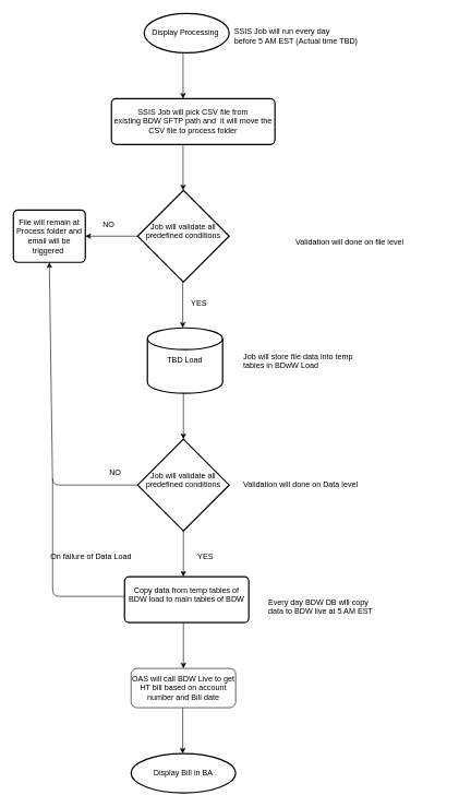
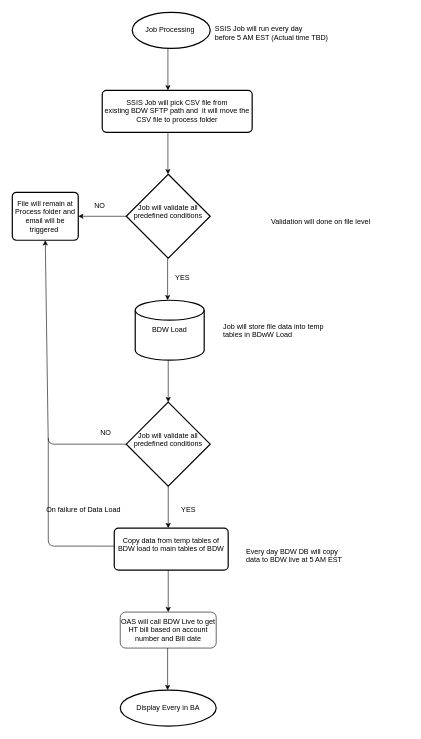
  <mxCell id="0" />
  <mxCell id="1" parent="0" />
- <mxCell id="2" value="Display Processing&amp;nbsp;" style="strokeWidth=2;html=1;shape=mxgraph.flowchart.start_1;whiteSpace=wrap;" parent="1" vertex="1"><mxGeometry x="220" y="20" width="130" height="60" as="geometry" /></mxCell>
+ <mxCell id="2" value="Job Processing&amp;nbsp;" style="strokeWidth=2;html=1;shape=mxgraph.flowchart.start_1;whiteSpace=wrap;" parent="1" vertex="1"><mxGeometry x="220" y="20" width="130" height="60" as="geometry" /></mxCell>
  <mxCell id="3" value="SSIS Job will run every day &lt;br&gt;before 5 AM EST (Actual time TBD)" style="text;html=1;resizable=0;points=[];autosize=1;align=left;verticalAlign=top;spacingTop=-4;" parent="1" vertex="1"><mxGeometry x="356" y="38" width="210" height="30" as="geometry" /></mxCell>
  <mxCell id="4" value="" style="endArrow=classic;html=1;" parent="1" edge="1"><mxGeometry width="50" height="50" relative="1" as="geometry"><mxPoint x="279.5" y="80" as="sourcePoint" /><mxPoint x="279.5" y="150" as="targetPoint" /></mxGeometry></mxCell>
  <mxCell id="5" value="SSIS Job will pick CSV file from &lt;br&gt;existing BDW SFTP path and&amp;nbsp; it will move the CSV file to process folder" style="rounded=1;whiteSpace=wrap;html=1;absoluteArcSize=1;arcSize=14;strokeWidth=2;" parent="1" vertex="1"><mxGeometry x="170" y="150" width="250" height="70" as="geometry" /></mxCell>
  <mxCell id="6" value="" style="endArrow=classic;html=1;" parent="1" edge="1"><mxGeometry width="50" height="50" relative="1" as="geometry"><mxPoint x="279.5" y="220" as="sourcePoint" /><mxPoint x="279.5" y="290" as="targetPoint" /></mxGeometry></mxCell>
  <mxCell id="7" value="Job will validate all predefined conditions&lt;br&gt;&amp;nbsp;" style="strokeWidth=2;html=1;shape=mxgraph.flowchart.decision;whiteSpace=wrap;" parent="1" vertex="1"><mxGeometry x="210" y="290" width="140" height="140" as="geometry" /></mxCell>
  <mxCell id="8" value="" style="endArrow=classic;html=1;" parent="1" edge="1"><mxGeometry width="50" height="50" relative="1" as="geometry"><mxPoint x="279" y="430" as="sourcePoint" /><mxPoint x="279" y="500" as="targetPoint" /></mxGeometry></mxCell>
  <mxCell id="9" value="YES" style="text;html=1;resizable=0;points=[];autosize=1;align=left;verticalAlign=top;spacingTop=-4;" parent="1" vertex="1"><mxGeometry x="290" y="452" width="40" height="20" as="geometry" /></mxCell>
- <mxCell id="10" value="TBD Load" style="strokeWidth=2;html=1;shape=mxgraph.flowchart.database;whiteSpace=wrap;" parent="1" vertex="1"><mxGeometry x="225" y="500" width="115" height="100" as="geometry" /></mxCell>
+ <mxCell id="10" value="BDW Load" style="strokeWidth=2;html=1;shape=mxgraph.flowchart.database;whiteSpace=wrap;" parent="1" vertex="1"><mxGeometry x="225" y="500" width="115" height="100" as="geometry" /></mxCell>
  <mxCell id="11" value="Validation will done on file level" style="text;html=1;resizable=0;points=[];autosize=1;align=left;verticalAlign=top;spacingTop=-4;" parent="1" vertex="1"><mxGeometry x="450" y="360" width="180" height="20" as="geometry" /></mxCell>
  <mxCell id="12" value="" style="endArrow=classic;html=1;" parent="1" edge="1"><mxGeometry width="50" height="50" relative="1" as="geometry"><mxPoint x="210" y="360" as="sourcePoint" /><mxPoint x="130" y="360" as="targetPoint" /></mxGeometry></mxCell>
  <mxCell id="13" value="NO" style="text;html=1;resizable=0;points=[];autosize=1;align=left;verticalAlign=top;spacingTop=-4;" parent="1" vertex="1"><mxGeometry x="155" y="332" width="30" height="20" as="geometry" /></mxCell>
  <mxCell id="14" value="File will remain at Process folder and email will be triggered&amp;nbsp;" style="rounded=1;whiteSpace=wrap;html=1;absoluteArcSize=1;arcSize=14;strokeWidth=2;" parent="1" vertex="1"><mxGeometry x="20" y="320" width="110" height="80" as="geometry" /></mxCell>
  <mxCell id="15" value="Job will store file data into temp &lt;br&gt;tables in BDwW Load" style="text;html=1;" parent="1" vertex="1"><mxGeometry x="370" y="530" width="310" height="30" as="geometry" /></mxCell>
  <mxCell id="16" value="" style="endArrow=classic;html=1;" parent="1" edge="1"><mxGeometry width="50" height="50" relative="1" as="geometry"><mxPoint x="280" y="600" as="sourcePoint" /><mxPoint x="280" y="670" as="targetPoint" /></mxGeometry></mxCell>
  <mxCell id="17" value="Job will validate all predefined conditions&lt;br&gt;&amp;nbsp;" style="strokeWidth=2;html=1;shape=mxgraph.flowchart.decision;whiteSpace=wrap;" parent="1" vertex="1"><mxGeometry x="210" y="670" width="140" height="140" as="geometry" /></mxCell>
  <mxCell id="18" value="" style="endArrow=classic;html=1;" parent="1" edge="1"><mxGeometry width="50" height="50" relative="1" as="geometry"><mxPoint x="280" y="810" as="sourcePoint" /><mxPoint x="280" y="880" as="targetPoint" /></mxGeometry></mxCell>
- <mxCell id="19" value="Validation will done on Data level" style="text;html=1;resizable=0;points=[];autosize=1;align=left;verticalAlign=top;spacingTop=-4;" parent="1" vertex="1"><mxGeometry x="370" y="730" width="190" height="20" as="geometry" /></mxCell>
  <mxCell id="20" value="" style="endArrow=classic;html=1;exitX=0;exitY=0.5;exitDx=0;exitDy=0;exitPerimeter=0;" parent="1" source="17" edge="1"><mxGeometry width="50" height="50" relative="1" as="geometry"><mxPoint x="75" y="740" as="sourcePoint" /><mxPoint x="75" y="400" as="targetPoint" /><Array as="points"><mxPoint x="80" y="740" /></Array></mxGeometry></mxCell>
  <mxCell id="21" value="NO" style="text;html=1;resizable=0;points=[];autosize=1;align=left;verticalAlign=top;spacingTop=-4;" parent="1" vertex="1"><mxGeometry x="165" y="712" width="30" height="20" as="geometry" /></mxCell>
  <mxCell id="22" value="YES" style="text;html=1;resizable=0;points=[];autosize=1;align=left;verticalAlign=top;spacingTop=-4;" parent="1" vertex="1"><mxGeometry x="300" y="840" width="40" height="20" as="geometry" /></mxCell>
  <mxCell id="23" value="Copy data from temp tables of BDW load to main tables of BDW&lt;br&gt;&lt;br&gt;" style="rounded=1;whiteSpace=wrap;html=1;absoluteArcSize=1;arcSize=14;strokeWidth=2;" parent="1" vertex="1"><mxGeometry x="190" y="880" width="190" height="70" as="geometry" /></mxCell>
  <mxCell id="24" value="" style="endArrow=none;html=1;entryX=0;entryY=0.429;entryDx=0;entryDy=0;entryPerimeter=0;" parent="1" target="23" edge="1"><mxGeometry width="50" height="50" relative="1" as="geometry"><mxPoint x="80" y="730" as="sourcePoint" /><mxPoint x="190" y="898" as="targetPoint" /><Array as="points"><mxPoint x="80" y="910" /></Array></mxGeometry></mxCell>
  <mxCell id="25" value="On failure of Data Load" style="text;html=1;resizable=0;points=[];autosize=1;align=left;verticalAlign=top;spacingTop=-4;" parent="1" vertex="1"><mxGeometry x="75" y="840" width="140" height="20" as="geometry" /></mxCell>
  <mxCell id="26" value="OAS will call BDW Live to get HT bill based on account number and Bill date" style="rounded=1;whiteSpace=wrap;html=1;" parent="1" vertex="1"><mxGeometry x="200" y="1020" width="160" height="60" as="geometry" /></mxCell>
- <mxCell id="27" value="Display Bill in BA" style="strokeWidth=2;html=1;shape=mxgraph.flowchart.start_1;whiteSpace=wrap;" parent="1" vertex="1"><mxGeometry x="200" y="1150" width="160" height="60" as="geometry" /></mxCell>
+ <mxCell id="27" value="Display Every in BA" style="strokeWidth=2;html=1;shape=mxgraph.flowchart.start_1;whiteSpace=wrap;" parent="1" vertex="1"><mxGeometry x="200" y="1150" width="160" height="60" as="geometry" /></mxCell>
  <mxCell id="28" value="" style="endArrow=classic;html=1;" parent="1" edge="1"><mxGeometry width="50" height="50" relative="1" as="geometry"><mxPoint x="280" y="950" as="sourcePoint" /><mxPoint x="280" y="1020" as="targetPoint" /></mxGeometry></mxCell>
  <mxCell id="29" value="Every day BDW DB will copy&lt;br&gt;data to BDW live at 5 AM EST" style="text;html=1;resizable=0;points=[];autosize=1;align=left;verticalAlign=top;spacingTop=-4;" parent="1" vertex="1"><mxGeometry x="408" y="909" width="180" height="30" as="geometry" /></mxCell>
  <mxCell id="30" value="" style="endArrow=classic;html=1;" parent="1" edge="1"><mxGeometry width="50" height="50" relative="1" as="geometry"><mxPoint x="279" y="1080" as="sourcePoint" /><mxPoint x="279" y="1150" as="targetPoint" /></mxGeometry></mxCell>
